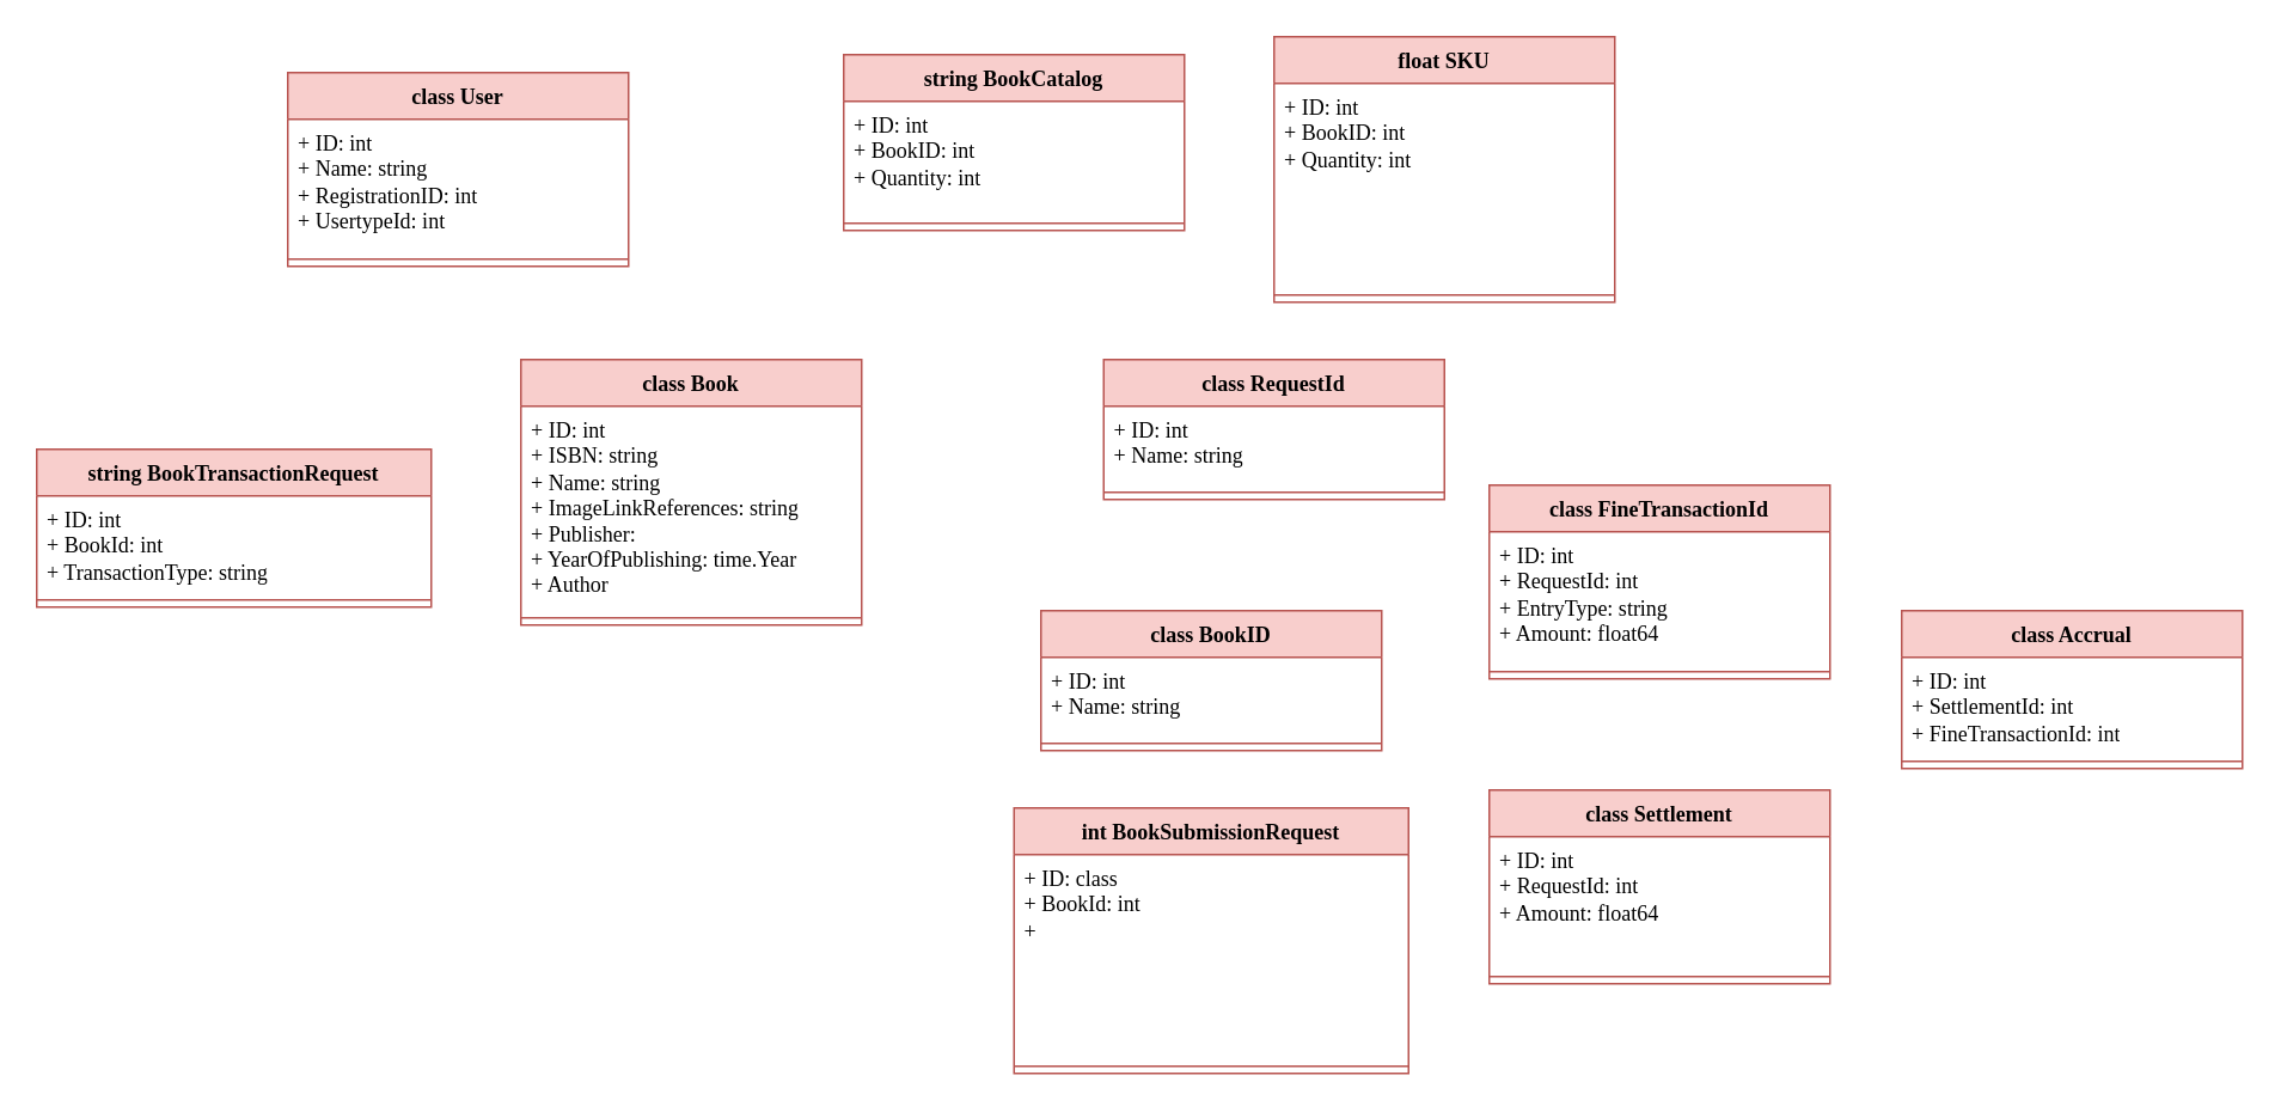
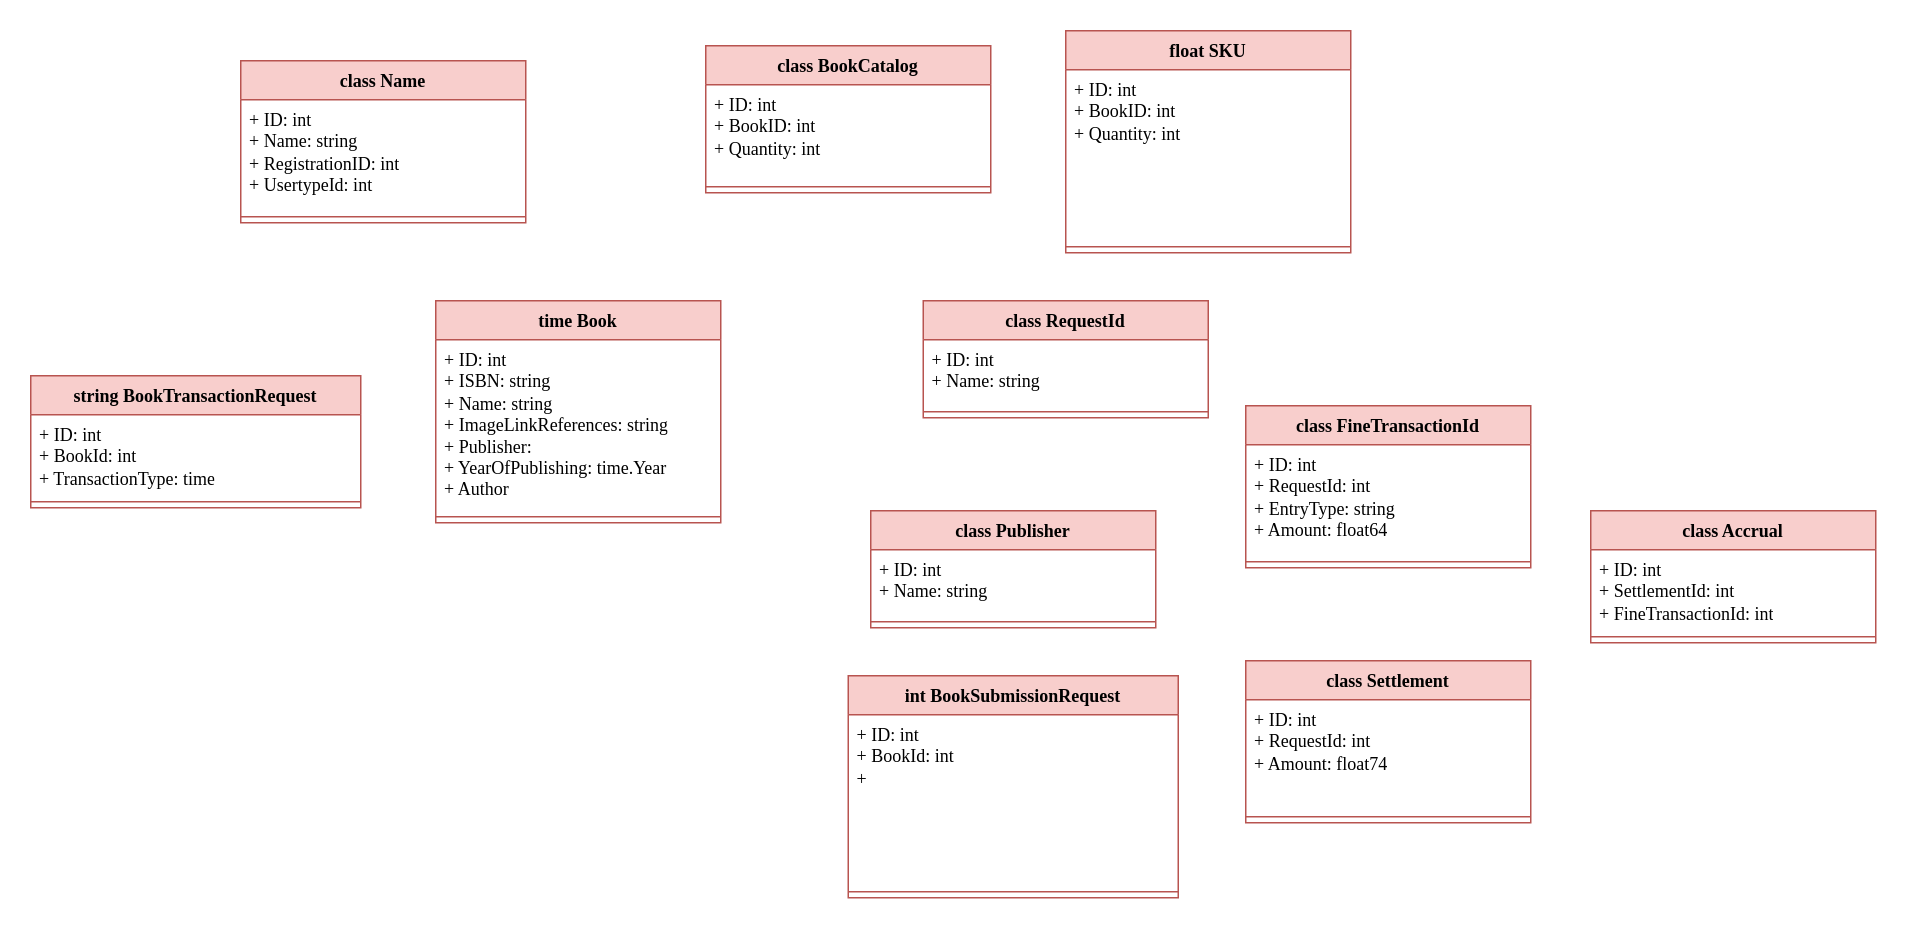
  <mxCell id="0" />
  <mxCell id="1" parent="0" />
- <mxCell id="2" value="class Book" style="swimlane;fontStyle=1;align=center;verticalAlign=top;childLayout=stackLayout;horizontal=1;startSize=26;horizontalStack=0;resizeParent=1;resizeParentMax=0;resizeLast=0;collapsible=1;marginBottom=0;whiteSpace=wrap;html=1;fontFamily=Tahoma;fillColor=#f8cecc;strokeColor=#b85450;" vertex="1" parent="1"><mxGeometry x="290" y="200" width="190" height="148" as="geometry" /></mxCell>
+ <mxCell id="2" value="time Book" style="swimlane;fontStyle=1;align=center;verticalAlign=top;childLayout=stackLayout;horizontal=1;startSize=26;horizontalStack=0;resizeParent=1;resizeParentMax=0;resizeLast=0;collapsible=1;marginBottom=0;whiteSpace=wrap;html=1;fontFamily=Tahoma;fillColor=#f8cecc;strokeColor=#b85450;" vertex="1" parent="1"><mxGeometry x="290" y="200" width="190" height="148" as="geometry" /></mxCell>
  <mxCell id="3" value="+ ID: int&lt;br&gt;+ ISBN: string&lt;br&gt;+ Name: string&lt;br&gt;+ ImageLinkReferences: string&lt;br&gt;+ Publisher:&amp;nbsp;&lt;br&gt;+ YearOfPublishing: time.Year&lt;br&gt;+ Author" style="text;strokeColor=none;fillColor=none;align=left;verticalAlign=top;spacingLeft=4;spacingRight=4;overflow=hidden;rotatable=0;points=[[0,0.5],[1,0.5]];portConstraint=eastwest;whiteSpace=wrap;html=1;fontFamily=Tahoma;" vertex="1" parent="2"><mxGeometry y="26" width="190" height="114" as="geometry" /></mxCell>
  <mxCell id="4" value="" style="line;strokeWidth=1;fillColor=none;align=left;verticalAlign=middle;spacingTop=-1;spacingLeft=3;spacingRight=3;rotatable=0;labelPosition=right;points=[];portConstraint=eastwest;strokeColor=inherit;fontFamily=Tahoma;" vertex="1" parent="2"><mxGeometry y="140" width="190" height="8" as="geometry" /></mxCell>
  <mxCell id="5" value="class RequestId" style="swimlane;fontStyle=1;align=center;verticalAlign=top;childLayout=stackLayout;horizontal=1;startSize=26;horizontalStack=0;resizeParent=1;resizeParentMax=0;resizeLast=0;collapsible=1;marginBottom=0;whiteSpace=wrap;html=1;fontFamily=Tahoma;fillColor=#f8cecc;strokeColor=#b85450;" vertex="1" parent="1"><mxGeometry x="615" y="200" width="190" height="78" as="geometry" /></mxCell>
  <mxCell id="6" value="+ ID: int&lt;br&gt;+ Name: string" style="text;strokeColor=none;fillColor=none;align=left;verticalAlign=top;spacingLeft=4;spacingRight=4;overflow=hidden;rotatable=0;points=[[0,0.5],[1,0.5]];portConstraint=eastwest;whiteSpace=wrap;html=1;fontFamily=Tahoma;" vertex="1" parent="5"><mxGeometry y="26" width="190" height="44" as="geometry" /></mxCell>
  <mxCell id="7" value="" style="line;strokeWidth=1;fillColor=none;align=left;verticalAlign=middle;spacingTop=-1;spacingLeft=3;spacingRight=3;rotatable=0;labelPosition=right;points=[];portConstraint=eastwest;strokeColor=inherit;fontFamily=Tahoma;" vertex="1" parent="5"><mxGeometry y="70" width="190" height="8" as="geometry" /></mxCell>
- <mxCell id="8" value="class BookID" style="swimlane;fontStyle=1;align=center;verticalAlign=top;childLayout=stackLayout;horizontal=1;startSize=26;horizontalStack=0;resizeParent=1;resizeParentMax=0;resizeLast=0;collapsible=1;marginBottom=0;whiteSpace=wrap;html=1;fontFamily=Tahoma;fillColor=#f8cecc;strokeColor=#b85450;" vertex="1" parent="1"><mxGeometry x="580" y="340" width="190" height="78" as="geometry" /></mxCell>
+ <mxCell id="8" value="class Publisher" style="swimlane;fontStyle=1;align=center;verticalAlign=top;childLayout=stackLayout;horizontal=1;startSize=26;horizontalStack=0;resizeParent=1;resizeParentMax=0;resizeLast=0;collapsible=1;marginBottom=0;whiteSpace=wrap;html=1;fontFamily=Tahoma;fillColor=#f8cecc;strokeColor=#b85450;" vertex="1" parent="1"><mxGeometry x="580" y="340" width="190" height="78" as="geometry" /></mxCell>
  <mxCell id="9" value="+ ID: int&lt;br&gt;+ Name: string" style="text;strokeColor=none;fillColor=none;align=left;verticalAlign=top;spacingLeft=4;spacingRight=4;overflow=hidden;rotatable=0;points=[[0,0.5],[1,0.5]];portConstraint=eastwest;whiteSpace=wrap;html=1;fontFamily=Tahoma;" vertex="1" parent="8"><mxGeometry y="26" width="190" height="44" as="geometry" /></mxCell>
  <mxCell id="10" value="" style="line;strokeWidth=1;fillColor=none;align=left;verticalAlign=middle;spacingTop=-1;spacingLeft=3;spacingRight=3;rotatable=0;labelPosition=right;points=[];portConstraint=eastwest;strokeColor=inherit;fontFamily=Tahoma;" vertex="1" parent="8"><mxGeometry y="70" width="190" height="8" as="geometry" /></mxCell>
- <mxCell id="11" value="class User" style="swimlane;fontStyle=1;align=center;verticalAlign=top;childLayout=stackLayout;horizontal=1;startSize=26;horizontalStack=0;resizeParent=1;resizeParentMax=0;resizeLast=0;collapsible=1;marginBottom=0;whiteSpace=wrap;html=1;fontFamily=Tahoma;fillColor=#f8cecc;strokeColor=#b85450;" vertex="1" parent="1"><mxGeometry x="160" y="40" width="190" height="108" as="geometry" /></mxCell>
+ <mxCell id="11" value="class Name" style="swimlane;fontStyle=1;align=center;verticalAlign=top;childLayout=stackLayout;horizontal=1;startSize=26;horizontalStack=0;resizeParent=1;resizeParentMax=0;resizeLast=0;collapsible=1;marginBottom=0;whiteSpace=wrap;html=1;fontFamily=Tahoma;fillColor=#f8cecc;strokeColor=#b85450;" vertex="1" parent="1"><mxGeometry x="160" y="40" width="190" height="108" as="geometry" /></mxCell>
  <mxCell id="12" value="+ ID: int&lt;br&gt;+ Name: string&lt;br&gt;+ RegistrationID: int&lt;br&gt;+ UsertypeId: int" style="text;strokeColor=none;fillColor=none;align=left;verticalAlign=top;spacingLeft=4;spacingRight=4;overflow=hidden;rotatable=0;points=[[0,0.5],[1,0.5]];portConstraint=eastwest;whiteSpace=wrap;html=1;fontFamily=Tahoma;" vertex="1" parent="11"><mxGeometry y="26" width="190" height="74" as="geometry" /></mxCell>
  <mxCell id="13" value="" style="line;strokeWidth=1;fillColor=none;align=left;verticalAlign=middle;spacingTop=-1;spacingLeft=3;spacingRight=3;rotatable=0;labelPosition=right;points=[];portConstraint=eastwest;strokeColor=inherit;fontFamily=Tahoma;" vertex="1" parent="11"><mxGeometry y="100" width="190" height="8" as="geometry" /></mxCell>
  <mxCell id="14" value="string BookTransactionRequest" style="swimlane;fontStyle=1;align=center;verticalAlign=top;childLayout=stackLayout;horizontal=1;startSize=26;horizontalStack=0;resizeParent=1;resizeParentMax=0;resizeLast=0;collapsible=1;marginBottom=0;whiteSpace=wrap;html=1;fontFamily=Tahoma;fillColor=#f8cecc;strokeColor=#b85450;" vertex="1" parent="1"><mxGeometry x="20" y="250" width="220" height="88" as="geometry" /></mxCell>
- <mxCell id="15" value="+ ID: int&lt;br&gt;+ BookId: int&lt;br&gt;+ TransactionType: string" style="text;strokeColor=none;fillColor=none;align=left;verticalAlign=top;spacingLeft=4;spacingRight=4;overflow=hidden;rotatable=0;points=[[0,0.5],[1,0.5]];portConstraint=eastwest;whiteSpace=wrap;html=1;fontFamily=Tahoma;" vertex="1" parent="14"><mxGeometry y="26" width="220" height="54" as="geometry" /></mxCell>
+ <mxCell id="15" value="+ ID: int&lt;br&gt;+ BookId: int&lt;br&gt;+ TransactionType: time" style="text;strokeColor=none;fillColor=none;align=left;verticalAlign=top;spacingLeft=4;spacingRight=4;overflow=hidden;rotatable=0;points=[[0,0.5],[1,0.5]];portConstraint=eastwest;whiteSpace=wrap;html=1;fontFamily=Tahoma;" vertex="1" parent="14"><mxGeometry y="26" width="220" height="54" as="geometry" /></mxCell>
  <mxCell id="16" value="" style="line;strokeWidth=1;fillColor=none;align=left;verticalAlign=middle;spacingTop=-1;spacingLeft=3;spacingRight=3;rotatable=0;labelPosition=right;points=[];portConstraint=eastwest;strokeColor=inherit;fontFamily=Tahoma;" vertex="1" parent="14"><mxGeometry y="80" width="220" height="8" as="geometry" /></mxCell>
- <mxCell id="17" value="string BookCatalog" style="swimlane;fontStyle=1;align=center;verticalAlign=top;childLayout=stackLayout;horizontal=1;startSize=26;horizontalStack=0;resizeParent=1;resizeParentMax=0;resizeLast=0;collapsible=1;marginBottom=0;whiteSpace=wrap;html=1;fontFamily=Tahoma;fillColor=#f8cecc;strokeColor=#b85450;" vertex="1" parent="1"><mxGeometry x="470" y="30" width="190" height="98" as="geometry" /></mxCell>
+ <mxCell id="17" value="class BookCatalog" style="swimlane;fontStyle=1;align=center;verticalAlign=top;childLayout=stackLayout;horizontal=1;startSize=26;horizontalStack=0;resizeParent=1;resizeParentMax=0;resizeLast=0;collapsible=1;marginBottom=0;whiteSpace=wrap;html=1;fontFamily=Tahoma;fillColor=#f8cecc;strokeColor=#b85450;" vertex="1" parent="1"><mxGeometry x="470" y="30" width="190" height="98" as="geometry" /></mxCell>
  <mxCell id="18" value="+ ID: int&lt;br&gt;+ BookID: int&lt;br&gt;+ Quantity: int&lt;br&gt;" style="text;strokeColor=none;fillColor=none;align=left;verticalAlign=top;spacingLeft=4;spacingRight=4;overflow=hidden;rotatable=0;points=[[0,0.5],[1,0.5]];portConstraint=eastwest;whiteSpace=wrap;html=1;fontFamily=Tahoma;" vertex="1" parent="17"><mxGeometry y="26" width="190" height="64" as="geometry" /></mxCell>
  <mxCell id="19" value="" style="line;strokeWidth=1;fillColor=none;align=left;verticalAlign=middle;spacingTop=-1;spacingLeft=3;spacingRight=3;rotatable=0;labelPosition=right;points=[];portConstraint=eastwest;strokeColor=inherit;fontFamily=Tahoma;" vertex="1" parent="17"><mxGeometry y="90" width="190" height="8" as="geometry" /></mxCell>
  <mxCell id="20" value="float SKU" style="swimlane;fontStyle=1;align=center;verticalAlign=top;childLayout=stackLayout;horizontal=1;startSize=26;horizontalStack=0;resizeParent=1;resizeParentMax=0;resizeLast=0;collapsible=1;marginBottom=0;whiteSpace=wrap;html=1;fontFamily=Tahoma;fillColor=#f8cecc;strokeColor=#b85450;" vertex="1" parent="1"><mxGeometry x="710" y="20" width="190" height="148" as="geometry" /></mxCell>
  <mxCell id="21" value="+ ID: int&lt;br&gt;+ BookID: int&lt;br&gt;+ Quantity: int&lt;br&gt;" style="text;strokeColor=none;fillColor=none;align=left;verticalAlign=top;spacingLeft=4;spacingRight=4;overflow=hidden;rotatable=0;points=[[0,0.5],[1,0.5]];portConstraint=eastwest;whiteSpace=wrap;html=1;fontFamily=Tahoma;" vertex="1" parent="20"><mxGeometry y="26" width="190" height="114" as="geometry" /></mxCell>
  <mxCell id="22" value="" style="line;strokeWidth=1;fillColor=none;align=left;verticalAlign=middle;spacingTop=-1;spacingLeft=3;spacingRight=3;rotatable=0;labelPosition=right;points=[];portConstraint=eastwest;strokeColor=inherit;fontFamily=Tahoma;" vertex="1" parent="20"><mxGeometry y="140" width="190" height="8" as="geometry" /></mxCell>
  <mxCell id="23" value="int BookSubmissionRequest" style="swimlane;fontStyle=1;align=center;verticalAlign=top;childLayout=stackLayout;horizontal=1;startSize=26;horizontalStack=0;resizeParent=1;resizeParentMax=0;resizeLast=0;collapsible=1;marginBottom=0;whiteSpace=wrap;html=1;fontFamily=Tahoma;fillColor=#f8cecc;strokeColor=#b85450;" vertex="1" parent="1"><mxGeometry x="565" y="450" width="220" height="148" as="geometry" /></mxCell>
- <mxCell id="24" value="+ ID: class&lt;br&gt;+ BookId: int&lt;br&gt;+&amp;nbsp;" style="text;strokeColor=none;fillColor=none;align=left;verticalAlign=top;spacingLeft=4;spacingRight=4;overflow=hidden;rotatable=0;points=[[0,0.5],[1,0.5]];portConstraint=eastwest;whiteSpace=wrap;html=1;fontFamily=Tahoma;" vertex="1" parent="23"><mxGeometry y="26" width="220" height="114" as="geometry" /></mxCell>
+ <mxCell id="24" value="+ ID: int&lt;br&gt;+ BookId: int&lt;br&gt;+&amp;nbsp;" style="text;strokeColor=none;fillColor=none;align=left;verticalAlign=top;spacingLeft=4;spacingRight=4;overflow=hidden;rotatable=0;points=[[0,0.5],[1,0.5]];portConstraint=eastwest;whiteSpace=wrap;html=1;fontFamily=Tahoma;" vertex="1" parent="23"><mxGeometry y="26" width="220" height="114" as="geometry" /></mxCell>
  <mxCell id="25" value="" style="line;strokeWidth=1;fillColor=none;align=left;verticalAlign=middle;spacingTop=-1;spacingLeft=3;spacingRight=3;rotatable=0;labelPosition=right;points=[];portConstraint=eastwest;strokeColor=inherit;fontFamily=Tahoma;" vertex="1" parent="23"><mxGeometry y="140" width="220" height="8" as="geometry" /></mxCell>
  <mxCell id="26" value="class FineTransactionId" style="swimlane;fontStyle=1;align=center;verticalAlign=top;childLayout=stackLayout;horizontal=1;startSize=26;horizontalStack=0;resizeParent=1;resizeParentMax=0;resizeLast=0;collapsible=1;marginBottom=0;whiteSpace=wrap;html=1;fontFamily=Tahoma;fillColor=#f8cecc;strokeColor=#b85450;" vertex="1" parent="1"><mxGeometry x="830" y="270" width="190" height="108" as="geometry" /></mxCell>
  <mxCell id="27" value="+ ID: int&lt;br&gt;+ RequestId: int&lt;br&gt;+ EntryType: string&lt;br&gt;+ Amount: float64" style="text;strokeColor=none;fillColor=none;align=left;verticalAlign=top;spacingLeft=4;spacingRight=4;overflow=hidden;rotatable=0;points=[[0,0.5],[1,0.5]];portConstraint=eastwest;whiteSpace=wrap;html=1;fontFamily=Tahoma;" vertex="1" parent="26"><mxGeometry y="26" width="190" height="74" as="geometry" /></mxCell>
  <mxCell id="28" value="" style="line;strokeWidth=1;fillColor=none;align=left;verticalAlign=middle;spacingTop=-1;spacingLeft=3;spacingRight=3;rotatable=0;labelPosition=right;points=[];portConstraint=eastwest;strokeColor=inherit;fontFamily=Tahoma;" vertex="1" parent="26"><mxGeometry y="100" width="190" height="8" as="geometry" /></mxCell>
  <mxCell id="29" value="class Settlement" style="swimlane;fontStyle=1;align=center;verticalAlign=top;childLayout=stackLayout;horizontal=1;startSize=26;horizontalStack=0;resizeParent=1;resizeParentMax=0;resizeLast=0;collapsible=1;marginBottom=0;whiteSpace=wrap;html=1;fontFamily=Tahoma;fillColor=#f8cecc;strokeColor=#b85450;" vertex="1" parent="1"><mxGeometry x="830" y="440" width="190" height="108" as="geometry" /></mxCell>
- <mxCell id="30" value="+ ID: int&lt;br&gt;+ RequestId: int&lt;br&gt;+ Amount: float64" style="text;strokeColor=none;fillColor=none;align=left;verticalAlign=top;spacingLeft=4;spacingRight=4;overflow=hidden;rotatable=0;points=[[0,0.5],[1,0.5]];portConstraint=eastwest;whiteSpace=wrap;html=1;fontFamily=Tahoma;" vertex="1" parent="29"><mxGeometry y="26" width="190" height="74" as="geometry" /></mxCell>
+ <mxCell id="30" value="+ ID: int&lt;br&gt;+ RequestId: int&lt;br&gt;+ Amount: float74" style="text;strokeColor=none;fillColor=none;align=left;verticalAlign=top;spacingLeft=4;spacingRight=4;overflow=hidden;rotatable=0;points=[[0,0.5],[1,0.5]];portConstraint=eastwest;whiteSpace=wrap;html=1;fontFamily=Tahoma;" vertex="1" parent="29"><mxGeometry y="26" width="190" height="74" as="geometry" /></mxCell>
  <mxCell id="31" value="" style="line;strokeWidth=1;fillColor=none;align=left;verticalAlign=middle;spacingTop=-1;spacingLeft=3;spacingRight=3;rotatable=0;labelPosition=right;points=[];portConstraint=eastwest;strokeColor=inherit;fontFamily=Tahoma;" vertex="1" parent="29"><mxGeometry y="100" width="190" height="8" as="geometry" /></mxCell>
  <mxCell id="32" value="class Accrual" style="swimlane;fontStyle=1;align=center;verticalAlign=top;childLayout=stackLayout;horizontal=1;startSize=26;horizontalStack=0;resizeParent=1;resizeParentMax=0;resizeLast=0;collapsible=1;marginBottom=0;whiteSpace=wrap;html=1;fontFamily=Tahoma;fillColor=#f8cecc;strokeColor=#b85450;" vertex="1" parent="1"><mxGeometry x="1060" y="340" width="190" height="88" as="geometry" /></mxCell>
  <mxCell id="33" value="+ ID: int&lt;br&gt;+ SettlementId: int&lt;br&gt;+ FineTransactionId: int" style="text;strokeColor=none;fillColor=none;align=left;verticalAlign=top;spacingLeft=4;spacingRight=4;overflow=hidden;rotatable=0;points=[[0,0.5],[1,0.5]];portConstraint=eastwest;whiteSpace=wrap;html=1;fontFamily=Tahoma;" vertex="1" parent="32"><mxGeometry y="26" width="190" height="54" as="geometry" /></mxCell>
  <mxCell id="34" value="" style="line;strokeWidth=1;fillColor=none;align=left;verticalAlign=middle;spacingTop=-1;spacingLeft=3;spacingRight=3;rotatable=0;labelPosition=right;points=[];portConstraint=eastwest;strokeColor=inherit;fontFamily=Tahoma;" vertex="1" parent="32"><mxGeometry y="80" width="190" height="8" as="geometry" /></mxCell>
